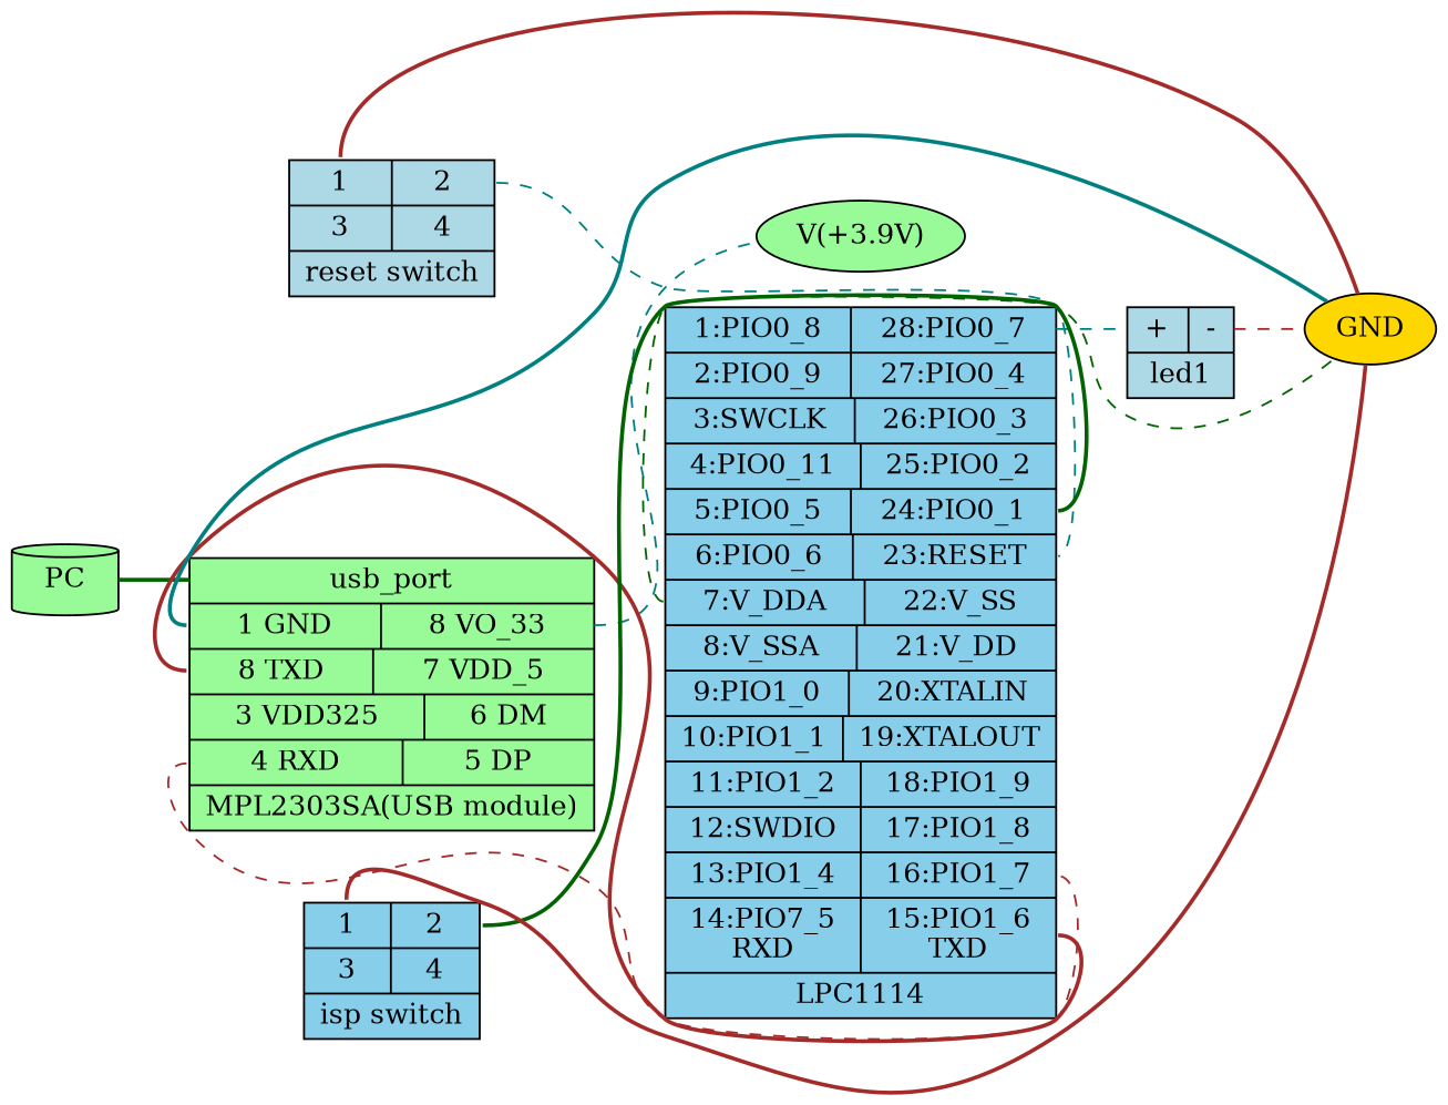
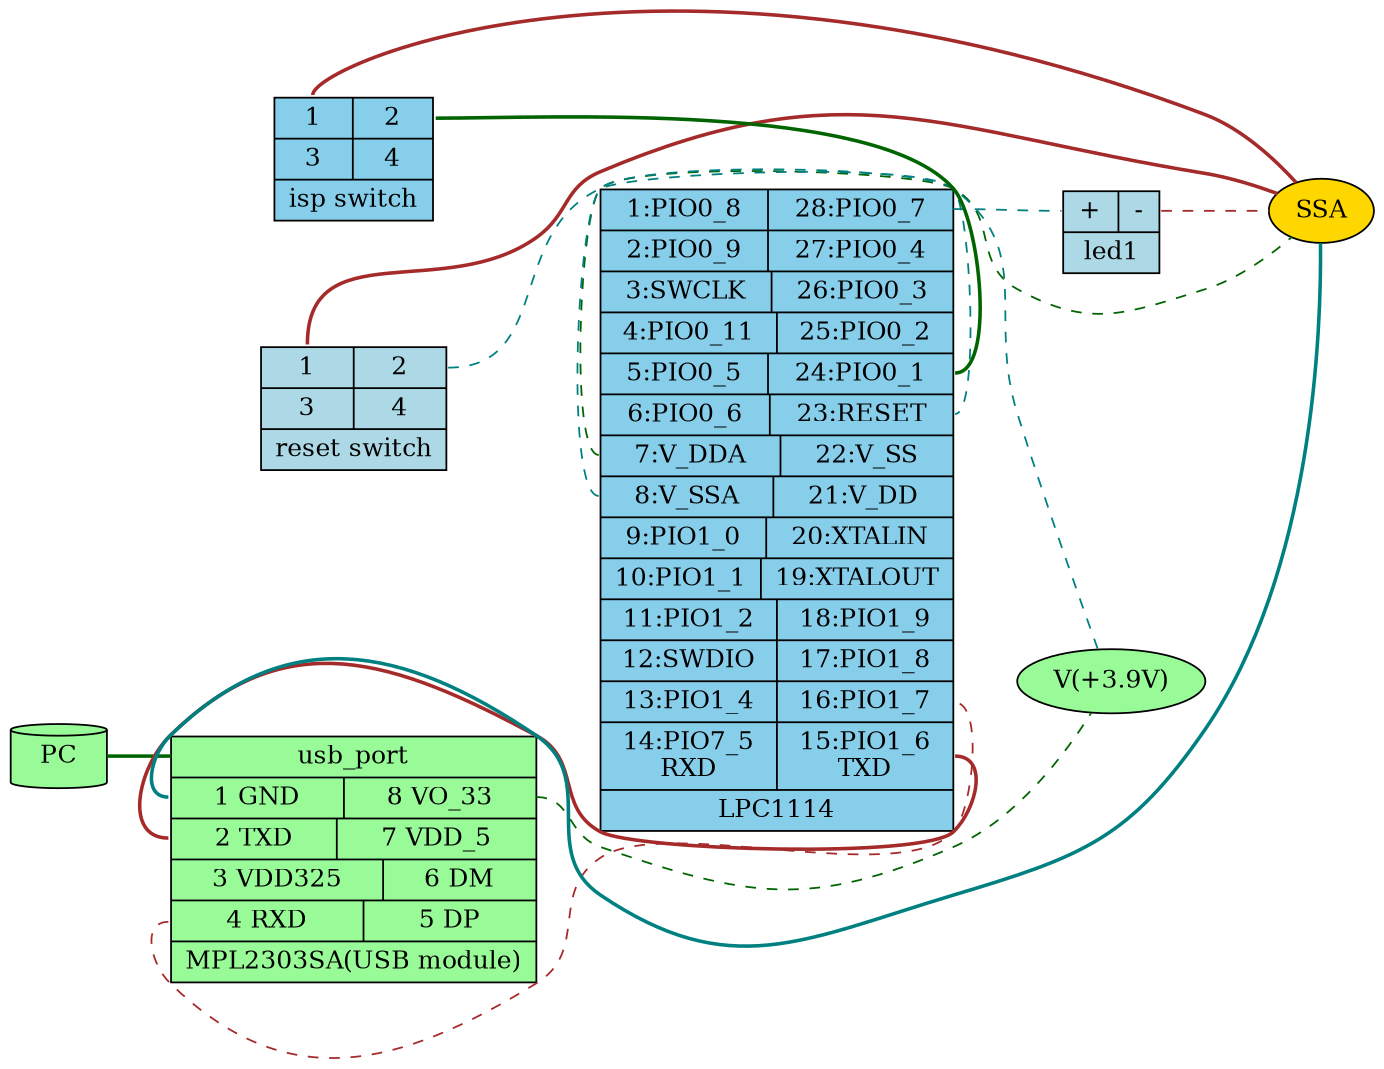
  graph {
    rankdir=LR
    node [fillcolor=palegreen shape=record style=filled]
    edge [color=brown style=dashed tailport=p2]
    n1 [label=PC shape=cylinder]
-   n2 [label="<usb>usb_port|{<p1>1 GND|<p8>8 VO_33}|{<p2>8 TXD|<p7>7 VDD_5}|{<p3>3 VDD325|<p6>6 DM}|{<p4>4 RXD|<p5>5 DP}|MPL2303SA(USB module)"]
+   n2 [label="<usb>usb_port|{<p1>1 GND|<p8>8 VO_33}|{<p2>2 TXD|<p7>7 VDD_5}|{<p3>3 VDD325|<p6>6 DM}|{<p4>4 RXD|<p5>5 DP}|MPL2303SA(USB module)"]
    n3 [fillcolor=skyblue label="{<p1> 1:PIO0_8|<p28> 28:PIO0_7}|{<p2> 2:PIO0_9|<p27> 27:PIO0_4}|{<p3> 3:SWCLK|<p26> 26:PIO0_3}|{<p4> 4:PIO0_11|<p25> 25:PIO0_2}|{<p5> 5:PIO0_5|<p24> 24:PIO0_1}|{<p6> 6:PIO0_6|<p23> 23:RESET}|{<p7> 7:V_DDA|<p22> 22:V_SS}|{<p8> 8:V_SSA|<p21> 21:V_DD}|{<p9> 9:PIO1_0|<p20> 20:XTALIN}|{<p10> 10:PIO1_1|<p19> 19:XTALOUT}|{<p11> 11:PIO1_2|<p18> 18:PIO1_9}|{<p12> 12:SWDIO|<p17> 17:PIO1_8}|{<p13> 13:PIO1_4|<p16> 16:PIO1_7}|{<p14> 14:PIO7_5&#92;nRXD|<p15> 15:PIO1_6&#92;nTXD}|LPC1114"]
-   n4 [fillcolor=gold label=GND shape=ellipse]
+   n4 [fillcolor=gold label=SSA shape=ellipse]
    n5 [label="V(+3.9V)" shape=ellipse]
    n6 [fillcolor=lightblue label="{<plus>+|<minus>-}|led1"]
    n7 [fillcolor=lightblue label="{<p1>1|<p2>2}|{<p1>3|<p2>4}|reset switch"]
    n8 [fillcolor=skyblue label="{<p1>1|<p2>2}|{<p1>3|<p2>4}|isp switch"]
    n1 -- n2 [color=darkgreen headport=usb style=bold]
    n2 -- n3 [headport=p15 style=bold]
    n2 -- n3 [headport=p16 tailport=p4]
    n2 -- n4 [color=teal style=bold tailport=p1]
-   n2 -- n5 [color=teal tailport=p8]
+   n2 -- n5 [color=darkgreen tailport=p8]
    n3 -- n4 [color=darkgreen tailport=p7]
+   n3 -- n5 [color=teal tailport=p8]
    n3 -- n6 [color=teal headport=plus tailport=p28]
    n6 -- n4 [tailport=minus]
    n7 -- n3 [color=teal headport=p23]
    n7 -- n4 [style=bold tailport=p1]
    n8 -- n3 [color=darkgreen headport=p24 style=bold]
    n8 -- n4 [style=bold tailport=p1]
  }
